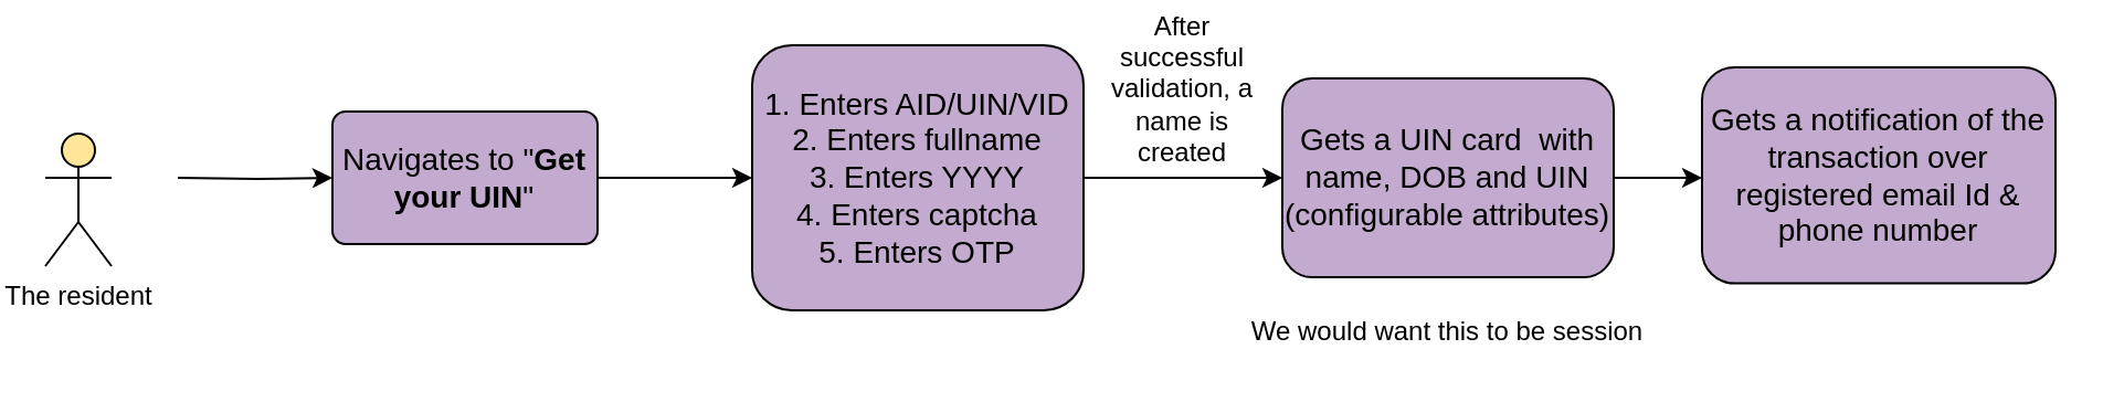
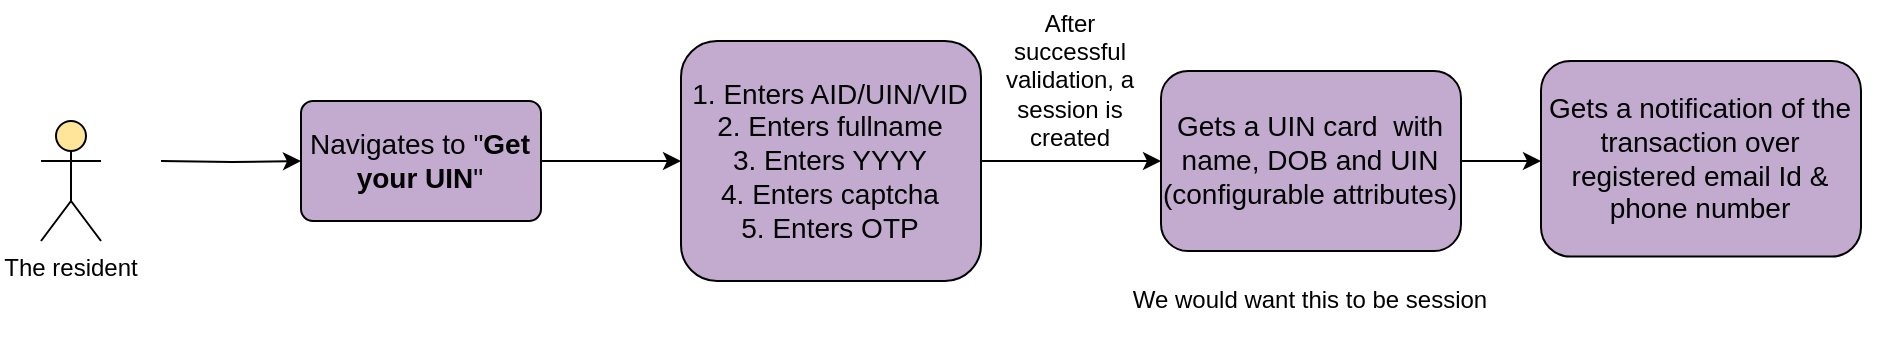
  <mxCell id="0" />
  <mxCell id="1" parent="0" />
  <mxCell id="2" value="The resident" style="shape=umlActor;verticalLabelPosition=bottom;labelBackgroundColor=#ffffff;verticalAlign=top;html=1;outlineConnect=0;fillColor=#FFE599;" vertex="1" parent="1"><mxGeometry x="20" y="60" width="30" height="60" as="geometry" /></mxCell>
  <mxCell id="3" value="" style="edgeStyle=orthogonalEdgeStyle;rounded=0;orthogonalLoop=1;jettySize=auto;html=1;" edge="1" parent="1" target="5"><mxGeometry relative="1" as="geometry"><mxPoint x="80" y="80" as="sourcePoint" /></mxGeometry></mxCell>
  <mxCell id="4" value="" style="edgeStyle=orthogonalEdgeStyle;rounded=0;orthogonalLoop=1;jettySize=auto;html=1;" edge="1" parent="1" source="5" target="7"><mxGeometry relative="1" as="geometry" /></mxCell>
  <mxCell id="5" value="&lt;div style=&quot;font-size: 14px&quot;&gt;Navigates to &quot;&lt;b&gt;Get your UIN&lt;/b&gt;&quot;&lt;br&gt;&lt;/div&gt;" style="rounded=1;whiteSpace=wrap;html=1;fillColor=#C3ABD0;arcSize=10;" vertex="1" parent="1"><mxGeometry x="150" y="50" width="120" height="60" as="geometry" /></mxCell>
  <mxCell id="6" value="" style="edgeStyle=orthogonalEdgeStyle;rounded=0;orthogonalLoop=1;jettySize=auto;html=1;" edge="1" parent="1" source="7" target="9"><mxGeometry relative="1" as="geometry" /></mxCell>
  <mxCell id="7" value="&lt;font style=&quot;font-size: 14px&quot;&gt;1. Enters AID/UIN/VID&lt;br&gt;2.&amp;nbsp;Enters fullname&lt;br&gt;3. Enters YYYY&lt;br&gt;4. Enters captcha&lt;br&gt;5. Enters OTP&lt;/font&gt;" style="rounded=1;whiteSpace=wrap;html=1;fillColor=#C3ABD0;" vertex="1" parent="1"><mxGeometry x="340" y="20" width="150" height="120" as="geometry" /></mxCell>
  <mxCell id="8" value="" style="edgeStyle=orthogonalEdgeStyle;rounded=0;orthogonalLoop=1;jettySize=auto;html=1;entryX=0;entryY=0.5;entryDx=0;entryDy=0;" edge="1" parent="1" source="9"><mxGeometry relative="1" as="geometry"><mxPoint x="770" y="80.005" as="targetPoint" /></mxGeometry></mxCell>
  <mxCell id="9" value="&lt;font style=&quot;font-size: 14px&quot;&gt;Gets a UIN card&amp;nbsp; with name, DOB and UIN (configurable attributes)&lt;/font&gt;" style="rounded=1;whiteSpace=wrap;html=1;fillColor=#C3ABD0;" vertex="1" parent="1"><mxGeometry x="580" y="35" width="150" height="90" as="geometry" /></mxCell>
  <mxCell id="10" value="&lt;font style=&quot;font-size: 14px&quot;&gt;Gets a notification of the transaction over registered email Id &amp;amp; phone number&lt;/font&gt;" style="rounded=1;whiteSpace=wrap;html=1;fillColor=#C3ABD0;" vertex="1" parent="1"><mxGeometry x="770" y="30" width="160" height="97.81" as="geometry" /></mxCell>
- <mxCell id="11" value="After successful validation, a name is created" style="text;html=1;strokeColor=none;fillColor=none;align=center;verticalAlign=middle;whiteSpace=wrap;rounded=0;" vertex="1" parent="1"><mxGeometry x="500" y="30" width="70" height="20" as="geometry" /></mxCell>
+ <mxCell id="11" value="After successful validation, a session is created" style="text;html=1;strokeColor=none;fillColor=none;align=center;verticalAlign=middle;whiteSpace=wrap;rounded=0;" vertex="1" parent="1"><mxGeometry x="500" y="30" width="70" height="20" as="geometry" /></mxCell>
  <mxCell id="12" value="We would want this to be session" style="text;html=1;strokeColor=none;fillColor=none;align=center;verticalAlign=middle;whiteSpace=wrap;rounded=0;shadow=0;" vertex="1" parent="1"><mxGeometry x="540" y="140" width="230" height="20" as="geometry" /></mxCell>
